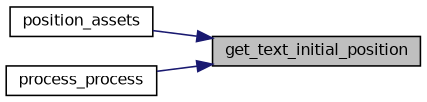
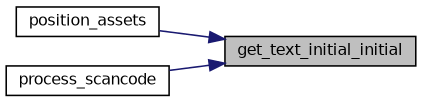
  digraph {
    rankdir=RL
    node [color=black fillcolor=white fontname=Helvetica fontsize=10 shape=record style=filled]
    edge [color=midnightblue dir=back fontname=Helvetica fontsize=10 labelfontname=Helvetica labelfontsize=10 style=solid]
-   n1 [fillcolor=grey75 fontcolor=black height=0.2 label=get_text_initial_position width=0.4]
+   n1 [fillcolor=grey75 fontcolor=black height=0.2 label=get_text_initial_initial width=0.4]
    n2 [height=0.2 label=position_assets width=0.4]
-   n3 [height=0.2 label=process_process width=0.4]
+   n3 [height=0.2 label=process_scancode width=0.4]
    n1 -> n2
    n1 -> n3
  }
